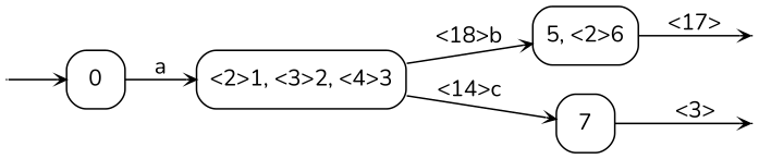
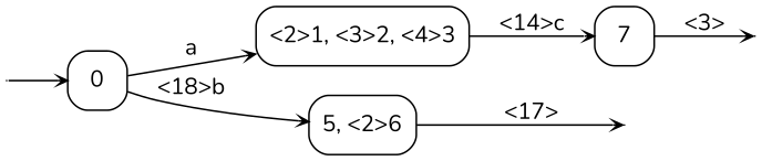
  digraph {
    fontname=Nunito
    rankdir=LR
    vcsn_context="lal_char(abc), z"
    node [fontname=Nunito shape=box style=rounded]
    edge [arrowhead=vee arrowsize=.6 fontname=Nunito]
    I0 [shape=point width=0 style=""]
    F2 [shape=point width=0 style=""]
    F3 [shape=point width=0 style=""]
    n4 [label=0 width=0.5]
    n5 [label="<2>1, <3>2, <4>3" width=0.5]
    n6 [label="5, <2>6" width=0.5]
    n7 [label=7 width=0.5]
    subgraph sub_1 {
      I0
      F2
      F3
    }
    subgraph sub_2 {
      n4
      n5
      n6
      n7
    }
    I0 -> n4
    n4 -> n5 [label=a]
-   n5 -> n6 [label="<18>b"]
+   n4 -> n6 [label="<18>b"]
    n5 -> n7 [label="<14>c"]
    n6 -> F2 [label="<17>"]
    n7 -> F3 [label="<3>"]
  }
